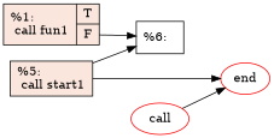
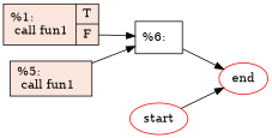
  digraph {
    rankdir=LR
    node [shape=record]
    n1 [fillcolor="#f3c7b170" label="{%1:\l call fun1\l|{<s0>T|<s1>F}}" style=filled]
    n2 [label="%6:\l"]
-   n3 [fillcolor="#f3c7b170" label="{%5:\l call start1\l}" style=filled]
+   n3 [fillcolor="#f3c7b170" label="{%5:\l call fun1\l}" style=filled]
    n4 [color=red label=end shape=ellipse]
-   n5 [color=red label=call shape=ellipse]
+   n5 [color=red label=start shape=ellipse]
    n1 -> n2 [tailport=s1]
-   n3 -> n4
+   n2 -> n4
    n3 -> n2
    n5 -> n4
  }
